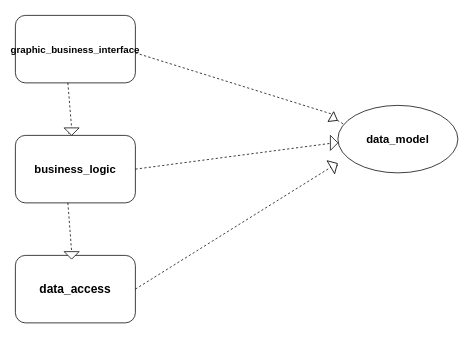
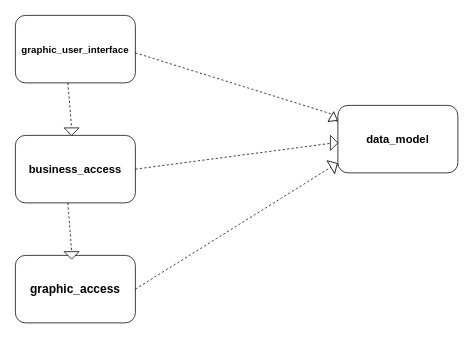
  <mxCell id="0" />
  <mxCell id="1" parent="0" />
- <mxCell id="2" value="&lt;b&gt;&lt;font style=&quot;font-size: 13px;&quot;&gt;graphic_business_interface&lt;/font&gt;&lt;/b&gt;" style="rounded=1;whiteSpace=wrap;html=1;" parent="1" vertex="1"><mxGeometry x="20" y="20" width="160" height="90" as="geometry" /></mxCell>
- <mxCell id="3" value="&lt;b&gt;&lt;font style=&quot;font-size: 16px;&quot;&gt;data_access&lt;/font&gt;&lt;/b&gt;" style="rounded=1;whiteSpace=wrap;html=1;" parent="1" vertex="1"><mxGeometry x="20" y="340" width="160" height="90" as="geometry" /></mxCell>
- <mxCell id="4" value="&lt;b&gt;&lt;font style=&quot;font-size: 15px;&quot;&gt;data_model&lt;/font&gt;&lt;/b&gt;" style="ellipse;whiteSpace=wrap;html=1;" parent="1" vertex="1"><mxGeometry x="450" y="140" width="160" height="90" as="geometry" /></mxCell>
- <mxCell id="5" value="&lt;font style=&quot;font-size: 15px;&quot;&gt;&lt;b&gt;business_logic&lt;/b&gt;&lt;/font&gt;" style="rounded=1;whiteSpace=wrap;html=1;" parent="1" vertex="1"><mxGeometry x="20" y="180" width="160" height="90" as="geometry" /></mxCell>
+ <mxCell id="2" value="&lt;b&gt;&lt;font style=&quot;font-size: 13px;&quot;&gt;graphic_user_interface&lt;/font&gt;&lt;/b&gt;" style="rounded=1;whiteSpace=wrap;html=1;" parent="1" vertex="1"><mxGeometry x="20" y="20" width="160" height="90" as="geometry" /></mxCell>
+ <mxCell id="3" value="&lt;b&gt;&lt;font style=&quot;font-size: 16px;&quot;&gt;graphic_access&lt;/font&gt;&lt;/b&gt;" style="rounded=1;whiteSpace=wrap;html=1;" parent="1" vertex="1"><mxGeometry x="20" y="340" width="160" height="90" as="geometry" /></mxCell>
+ <mxCell id="4" value="&lt;b&gt;&lt;font style=&quot;font-size: 15px;&quot;&gt;data_model&lt;/font&gt;&lt;/b&gt;" style="rounded=1;whiteSpace=wrap;html=1;" parent="1" vertex="1"><mxGeometry x="450" y="140" width="160" height="90" as="geometry" /></mxCell>
+ <mxCell id="5" value="&lt;font style=&quot;font-size: 15px;&quot;&gt;&lt;b&gt;business_access&lt;/b&gt;&lt;/font&gt;" style="rounded=1;whiteSpace=wrap;html=1;" parent="1" vertex="1"><mxGeometry x="20" y="180" width="160" height="90" as="geometry" /></mxCell>
  <mxCell id="6" value="" style="endArrow=none;dashed=1;html=1;rounded=0;entryX=0;entryY=0.25;entryDx=0;entryDy=0;" edge="1" parent="1" source="8" target="4"><mxGeometry width="50" height="50" relative="1" as="geometry"><mxPoint x="180" y="70" as="sourcePoint" /><mxPoint x="230" y="20" as="targetPoint" /></mxGeometry></mxCell>
  <mxCell id="7" value="" style="endArrow=none;dashed=1;html=1;rounded=0;entryX=0;entryY=0.25;entryDx=0;entryDy=0;" edge="1" parent="1" target="8"><mxGeometry width="50" height="50" relative="1" as="geometry"><mxPoint x="180" y="70" as="sourcePoint" /><mxPoint x="450" y="163" as="targetPoint" /></mxGeometry></mxCell>
  <mxCell id="8" value="" style="triangle;whiteSpace=wrap;html=1;rotation=30;" vertex="1" parent="1"><mxGeometry x="440" y="150" width="10" height="15" as="geometry" /></mxCell>
  <mxCell id="9" value="" style="endArrow=none;dashed=1;html=1;rounded=0;exitX=1;exitY=0.5;exitDx=0;exitDy=0;" edge="1" parent="1" source="5" target="10"><mxGeometry width="50" height="50" relative="1" as="geometry"><mxPoint x="180" y="190" as="sourcePoint" /><mxPoint x="440" y="190" as="targetPoint" /></mxGeometry></mxCell>
  <mxCell id="10" value="" style="triangle;whiteSpace=wrap;html=1;" vertex="1" parent="1"><mxGeometry x="440" y="180" width="10" height="20" as="geometry" /></mxCell>
  <mxCell id="11" value="" style="endArrow=none;dashed=1;html=1;rounded=0;entryX=0;entryY=0.889;entryDx=0;entryDy=0;entryPerimeter=0;" edge="1" parent="1" source="13" target="4"><mxGeometry width="50" height="50" relative="1" as="geometry"><mxPoint x="180" y="310" as="sourcePoint" /><mxPoint x="230" y="260" as="targetPoint" /></mxGeometry></mxCell>
  <mxCell id="12" value="" style="endArrow=none;dashed=1;html=1;rounded=0;entryX=0;entryY=0.5;entryDx=0;entryDy=0;exitX=1;exitY=0.5;exitDx=0;exitDy=0;" edge="1" parent="1" source="3" target="13"><mxGeometry width="50" height="50" relative="1" as="geometry"><mxPoint x="180" y="310" as="sourcePoint" /><mxPoint x="450" y="220" as="targetPoint" /></mxGeometry></mxCell>
  <mxCell id="13" value="" style="triangle;whiteSpace=wrap;html=1;rotation=-30;" vertex="1" parent="1"><mxGeometry x="440" y="210" width="10" height="20" as="geometry" /></mxCell>
  <mxCell id="14" value="" style="endArrow=none;dashed=1;html=1;rounded=0;entryX=0.44;entryY=-0.031;entryDx=0;entryDy=0;entryPerimeter=0;" edge="1" parent="1" source="20" target="5"><mxGeometry width="50" height="50" relative="1" as="geometry"><mxPoint x="90" y="110" as="sourcePoint" /><mxPoint x="140" y="60" as="targetPoint" /></mxGeometry></mxCell>
  <mxCell id="15" value="" style="endArrow=none;dashed=1;html=1;rounded=0;entryX=0.438;entryY=0;entryDx=0;entryDy=0;entryPerimeter=0;" edge="1" parent="1" source="17" target="3"><mxGeometry width="50" height="50" relative="1" as="geometry"><mxPoint x="90" y="270" as="sourcePoint" /><mxPoint x="140" y="220" as="targetPoint" /></mxGeometry></mxCell>
  <mxCell id="16" value="" style="endArrow=none;dashed=1;html=1;rounded=0;entryX=0;entryY=0.5;entryDx=0;entryDy=0;" edge="1" parent="1" target="17"><mxGeometry width="50" height="50" relative="1" as="geometry"><mxPoint x="90" y="270" as="sourcePoint" /><mxPoint x="90" y="330" as="targetPoint" /></mxGeometry></mxCell>
  <mxCell id="17" value="" style="triangle;whiteSpace=wrap;html=1;rotation=90;" vertex="1" parent="1"><mxGeometry x="90" y="330" width="10" height="20" as="geometry" /></mxCell>
  <mxCell id="18" style="edgeStyle=orthogonalEdgeStyle;rounded=0;orthogonalLoop=1;jettySize=auto;html=1;exitX=0;exitY=0.25;exitDx=0;exitDy=0;entryX=0;entryY=0.25;entryDx=0;entryDy=0;" edge="1" parent="1" source="17" target="17"><mxGeometry relative="1" as="geometry" /></mxCell>
  <mxCell id="19" value="" style="endArrow=none;dashed=1;html=1;rounded=0;entryX=0;entryY=0.5;entryDx=0;entryDy=0;" edge="1" parent="1" target="20"><mxGeometry width="50" height="50" relative="1" as="geometry"><mxPoint x="90" y="110" as="sourcePoint" /><mxPoint x="90" y="177" as="targetPoint" /></mxGeometry></mxCell>
  <mxCell id="20" value="" style="triangle;whiteSpace=wrap;html=1;rotation=90;" vertex="1" parent="1"><mxGeometry x="90" y="165" width="10" height="20" as="geometry" /></mxCell>
